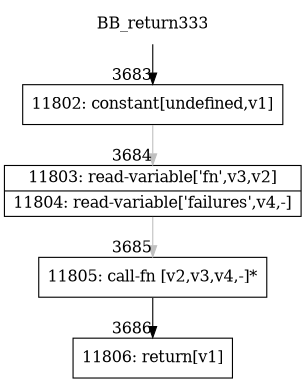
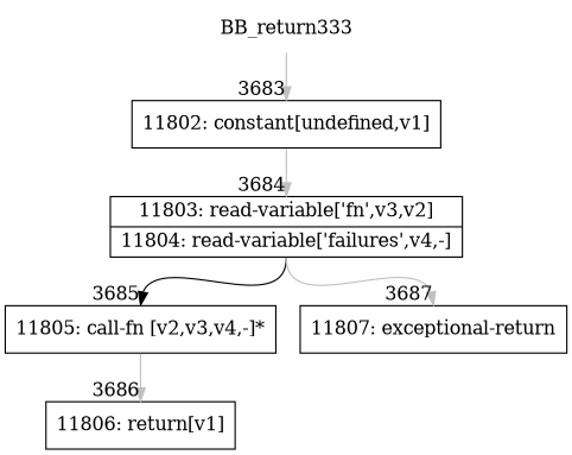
  digraph {
    rankdir=TD
    node [shape=record]
    edge [headport=n tailport=s]
    n1 [label=BB_return333 shape=none]
    n2 [label="{11802: constant[undefined,v1]}"]
    n3 [label="{11803: read-variable['fn',v3,v2]|11804: read-variable['failures',v4,-]}"]
    n4 [label="{11805: call-fn [v2,v3,v4,-]*}"]
+   n5 [label="{11807: exceptional-return}"]
    n6 [label="{11806: return[v1]}"]
-   n1 -> n2 [headlabel="    3683"]
+   n1 -> n2 [headlabel="    3683" color=gray]
    n2 -> n3 [color=gray headlabel="      3684"]
-   n3 -> n4 [headlabel="      3685" color=gray]
-   n4 -> n6 [headlabel="      3686"]
+   n3 -> n4 [headlabel="      3685"]
+   n3 -> n5 [color=gray headlabel="      3687"]
+   n4 -> n6 [headlabel="      3686" color=gray]
  }
